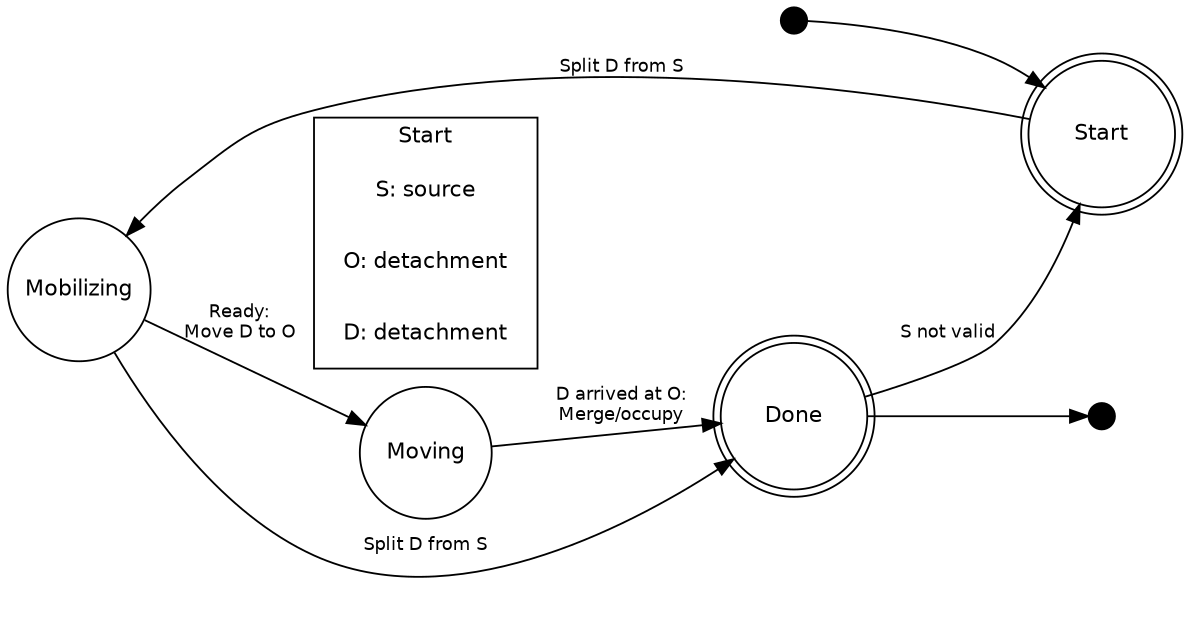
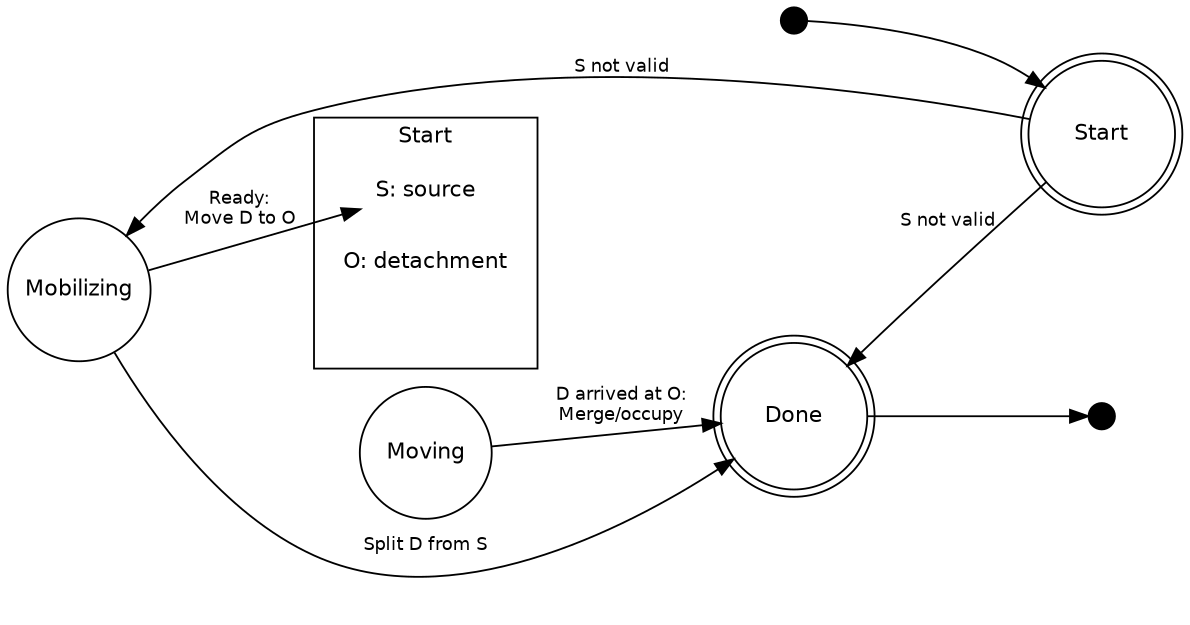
  digraph {
    fontname=helvetica
    fontsize=12
    rankdir=LR
    node [fontname=helvetica fontsize=12 shape=plaintext]
    edge [fontname=helvetica fontsize=10]
    n1 [height=0.1 label="S: source"]
    n2 [height=0.1 label="O: detachment"]
-   n3 [height=0.1 label="D: detachment"]
    Start [shape=doublecircle width=1]
    Done [shape=doublecircle width=1]
    Mobilizing [shape=circle width=1]
    end [shape=point width=0.2]
    Moving [shape=circle width=1]
    start [shape=point width=0.2]
    subgraph cluster_1 {
      label=Start
      n1
      n2
-     n3
    }
-   Done -> Start [label="S not valid"]
-   Start -> Mobilizing [label="Split D from S"]
+   Start -> Done [label="S not valid"]
+   Start -> Mobilizing [label="S not valid"]
    Done -> end
    Mobilizing -> Done [label="Split D from S"]
-   Mobilizing -> Moving [label="Ready:\nMove D to O"]
+   Mobilizing -> n1 [label="Ready:\nMove D to O"]
    Moving -> Done [label="D arrived at O:\nMerge/occupy"]
    start -> Start
  }
